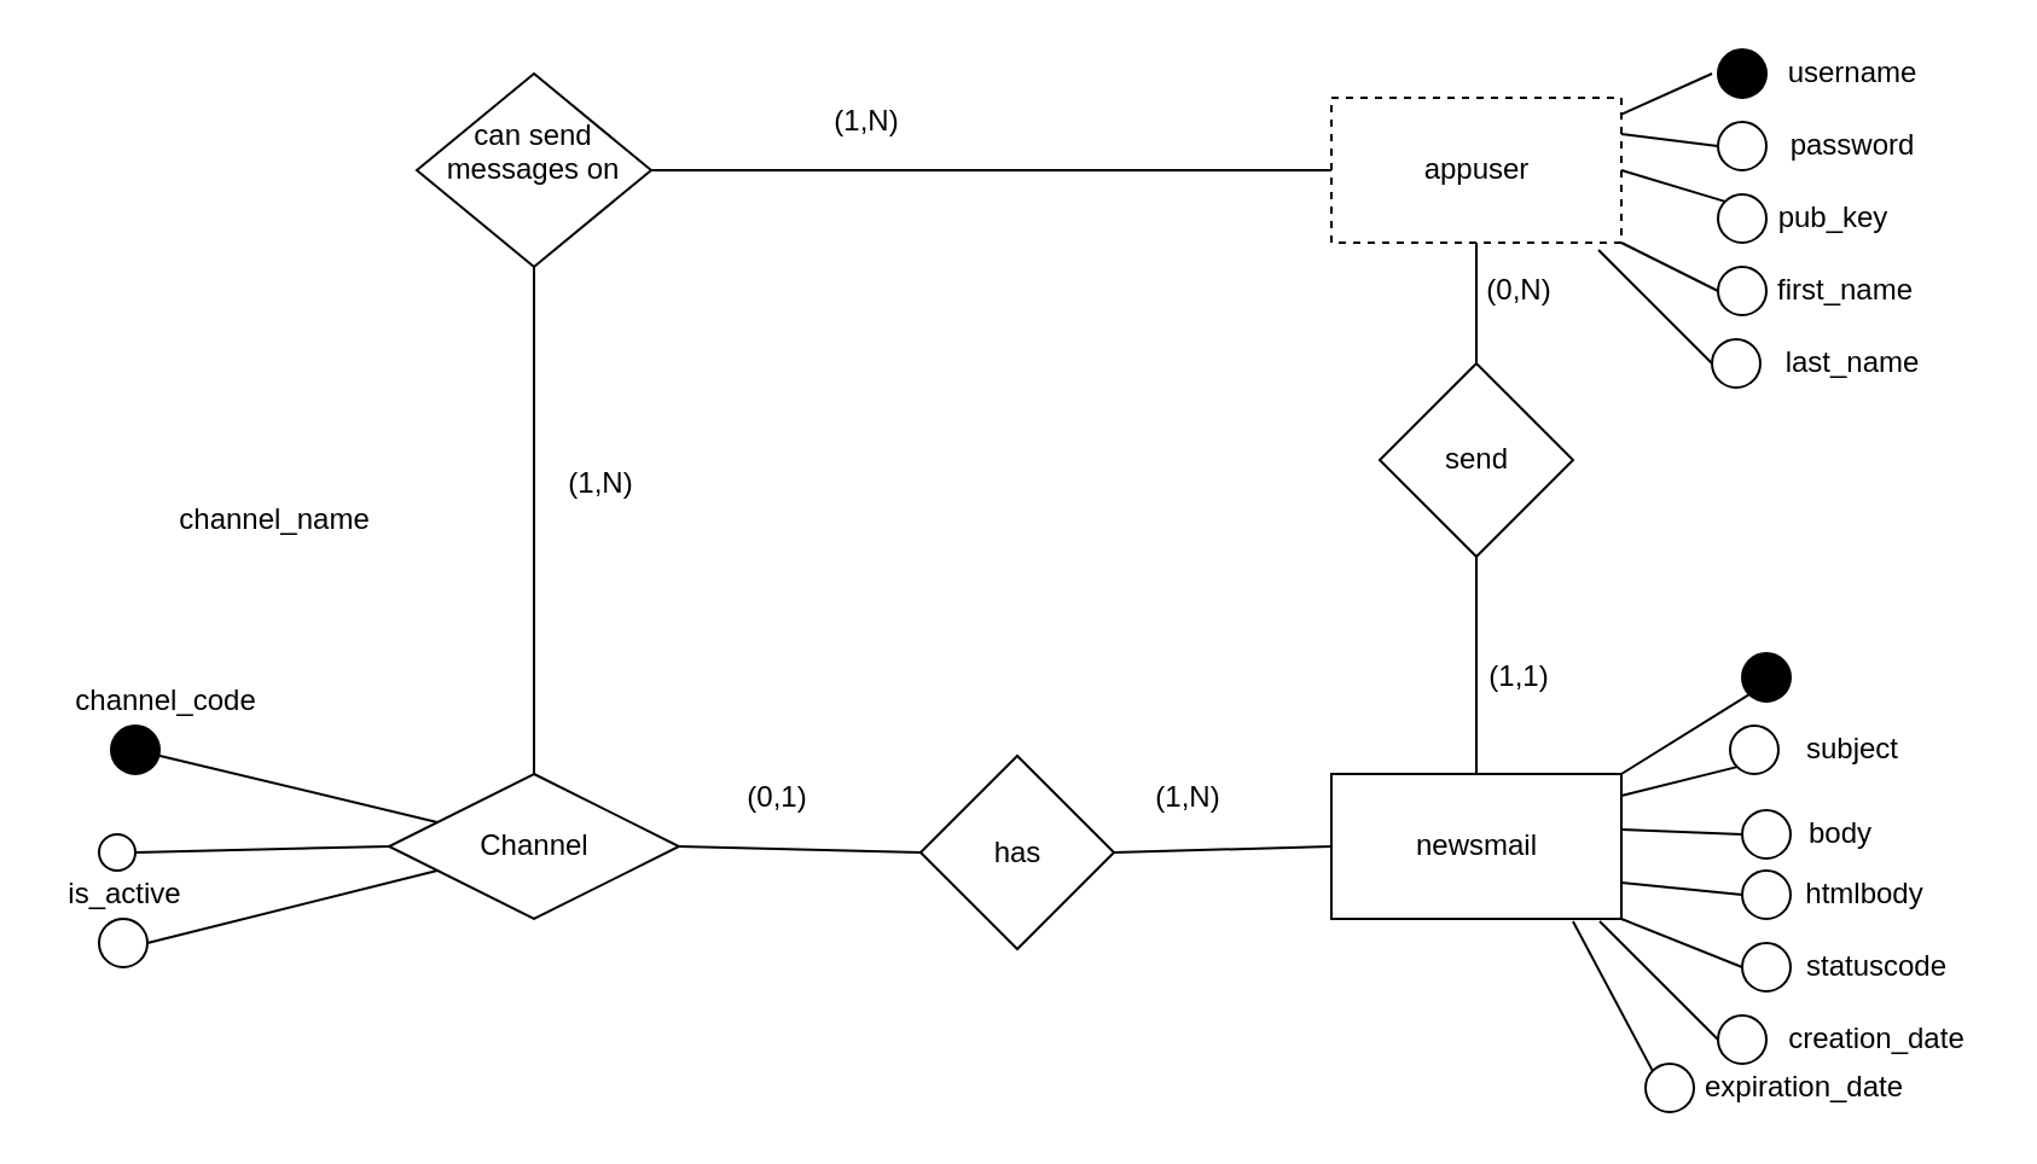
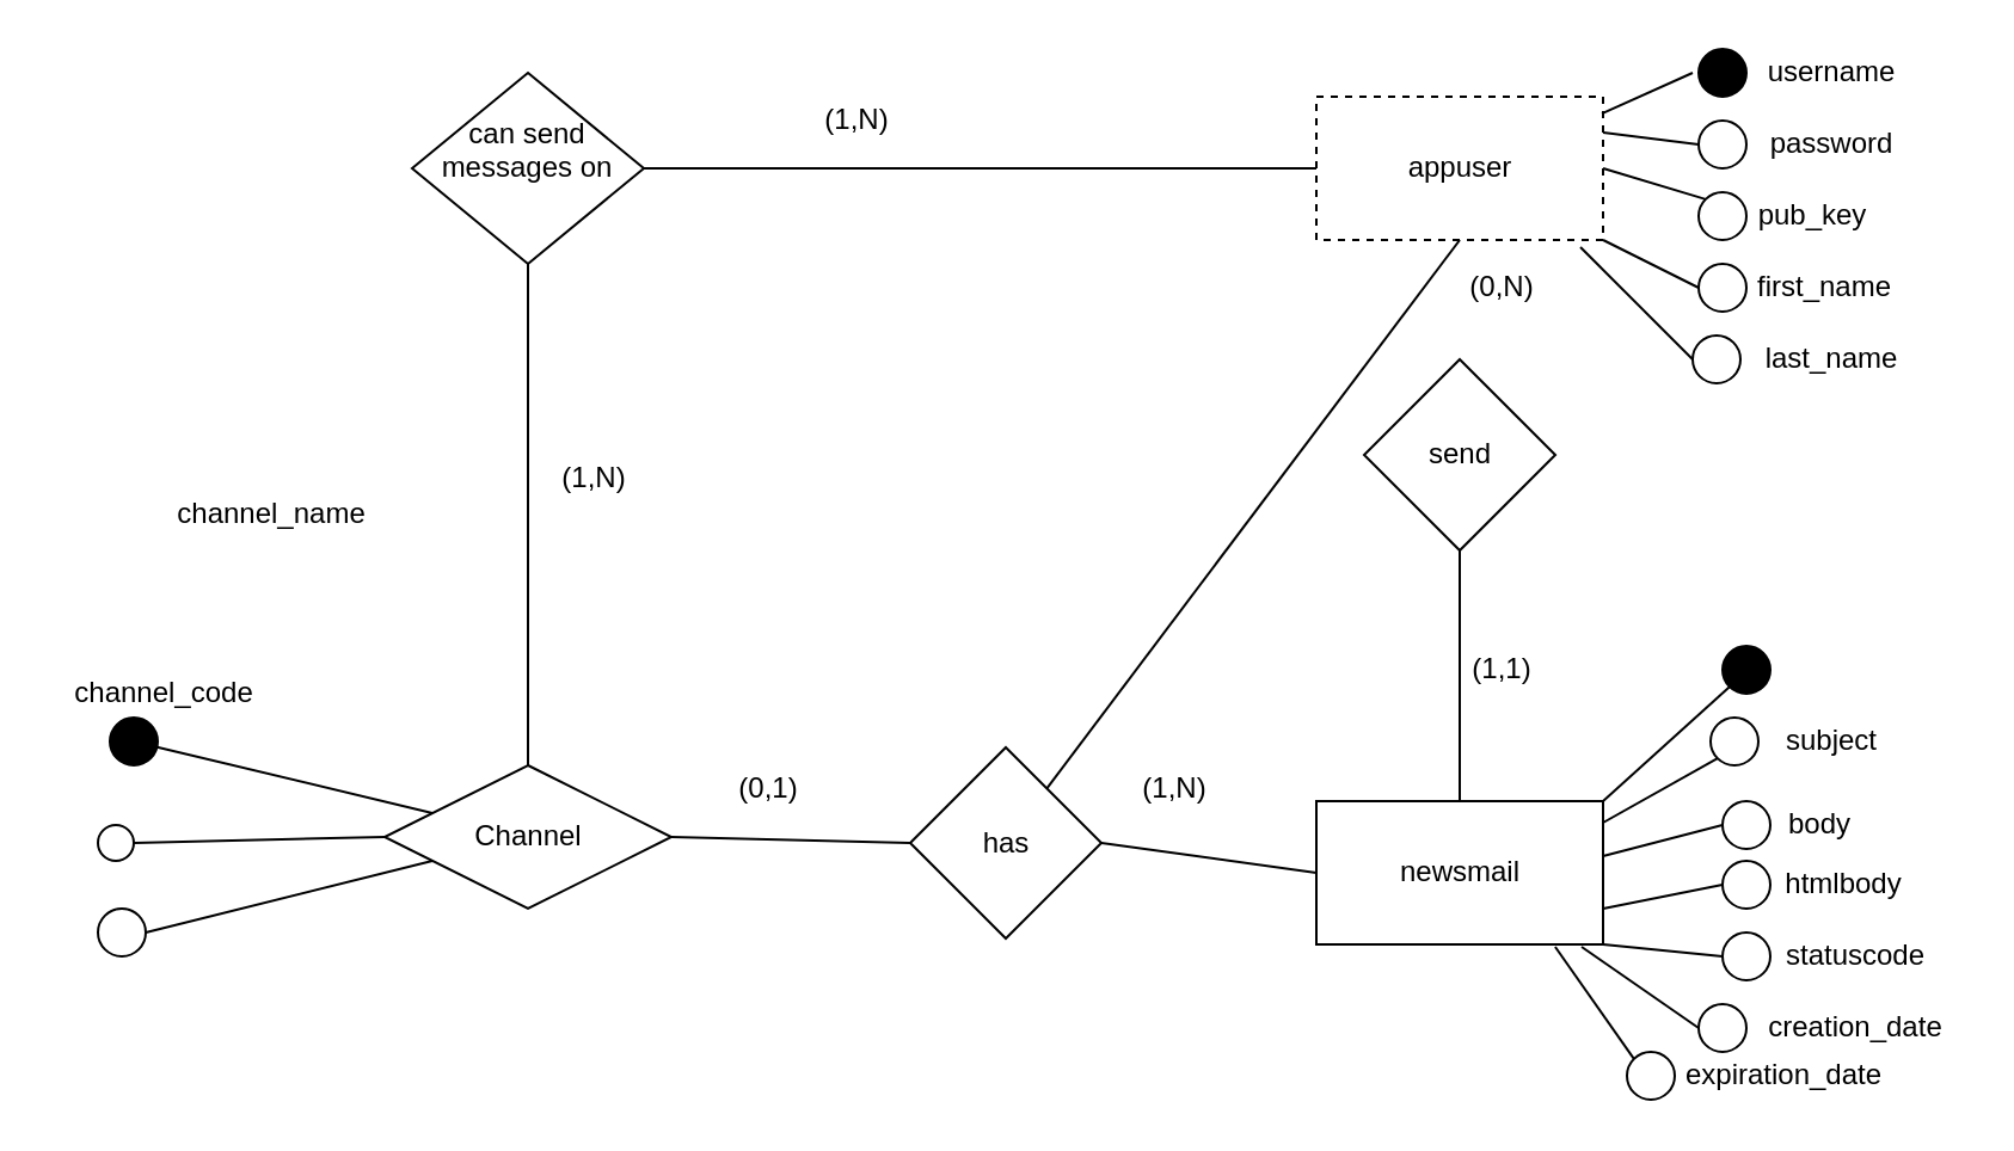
  <mxCell id="0" />
  <mxCell id="1" parent="0" />
  <mxCell id="2" value="Channel" style="rhombus;whiteSpace=wrap;html=1;" parent="1" vertex="1"><mxGeometry x="160.5" y="320" width="120" height="60" as="geometry" /></mxCell>
  <mxCell id="3" value="" style="ellipse;whiteSpace=wrap;html=1;fillColor=#000000;" parent="1" vertex="1"><mxGeometry x="45.5" y="300" width="20" height="20" as="geometry" /></mxCell>
  <mxCell id="4" value="channel_code" style="text;html=1;align=center;verticalAlign=middle;resizable=0;points=[];autosize=1;strokeColor=none;fillColor=none;" parent="1" vertex="1"><mxGeometry x="23" y="280" width="90" height="20" as="geometry" /></mxCell>
  <mxCell id="5" value="" style="endArrow=none;html=1;rounded=0;entryX=0;entryY=0.25;entryDx=0;entryDy=0;" parent="1" source="3" target="2" edge="1"><mxGeometry width="50" height="50" relative="1" as="geometry"><mxPoint x="400.5" y="550" as="sourcePoint" /><mxPoint x="140.5" y="400" as="targetPoint" /><Array as="points" /></mxGeometry></mxCell>
  <mxCell id="6" value="" style="ellipse;whiteSpace=wrap;html=1;aspect=fixed;fillColor=none;" parent="1" vertex="1"><mxGeometry x="40.5" y="345" width="15" height="15" as="geometry" /></mxCell>
  <mxCell id="7" value="" style="endArrow=none;html=1;rounded=0;exitX=1;exitY=0.5;exitDx=0;exitDy=0;entryX=0;entryY=0.5;entryDx=0;entryDy=0;" parent="1" source="6" target="2" edge="1"><mxGeometry width="50" height="50" relative="1" as="geometry"><mxPoint x="400.5" y="490" as="sourcePoint" /><mxPoint x="450.5" y="440" as="targetPoint" /></mxGeometry></mxCell>
  <mxCell id="8" value="channel_name" style="text;html=1;align=center;verticalAlign=middle;resizable=0;points=[];autosize=1;strokeColor=none;fillColor=none;" parent="1" vertex="1"><mxGeometry x="63" y="205" width="100" height="20" as="geometry" /></mxCell>
  <mxCell id="9" value="" style="ellipse;whiteSpace=wrap;html=1;aspect=fixed;fillColor=none;" parent="1" vertex="1"><mxGeometry x="40.5" y="380" width="20" height="20" as="geometry" /></mxCell>
  <mxCell id="10" value="" style="endArrow=none;html=1;rounded=0;exitX=1;exitY=0.5;exitDx=0;exitDy=0;entryX=0;entryY=0.75;entryDx=0;entryDy=0;" parent="1" source="9" target="2" edge="1"><mxGeometry width="50" height="50" relative="1" as="geometry"><mxPoint x="400.5" y="490" as="sourcePoint" /><mxPoint x="450.5" y="440" as="targetPoint" /></mxGeometry></mxCell>
- <mxCell id="11" value="is_active" style="text;html=1;align=center;verticalAlign=middle;resizable=0;points=[];autosize=1;strokeColor=none;fillColor=none;" parent="1" vertex="1"><mxGeometry x="20.5" y="360" width="60" height="20" as="geometry" /></mxCell>
- <mxCell id="12" value="newsmail" style="rounded=0;whiteSpace=wrap;html=1;fillColor=none;" parent="1" vertex="1"><mxGeometry x="550.5" y="320" width="120" height="60" as="geometry" /></mxCell>
+ <mxCell id="12" value="newsmail" style="rounded=0;whiteSpace=wrap;html=1;fillColor=none;" parent="1" vertex="1"><mxGeometry x="550.5" y="335" width="120" height="60" as="geometry" /></mxCell>
  <mxCell id="13" value="" style="ellipse;whiteSpace=wrap;html=1;fillColor=#000000;" parent="1" vertex="1"><mxGeometry x="720.5" y="270" width="20" height="20" as="geometry" /></mxCell>
  <mxCell id="14" value="" style="endArrow=none;html=1;rounded=0;exitX=0;exitY=1;exitDx=0;exitDy=0;entryX=1;entryY=0;entryDx=0;entryDy=0;" parent="1" source="13" target="12" edge="1"><mxGeometry width="50" height="50" relative="1" as="geometry"><mxPoint x="440.5" y="490" as="sourcePoint" /><mxPoint x="490.5" y="440" as="targetPoint" /></mxGeometry></mxCell>
  <mxCell id="15" value="" style="ellipse;whiteSpace=wrap;html=1;aspect=fixed;fillColor=none;" parent="1" vertex="1"><mxGeometry x="715.5" y="300" width="20" height="20" as="geometry" /></mxCell>
  <mxCell id="16" value="" style="endArrow=none;html=1;rounded=0;exitX=0;exitY=1;exitDx=0;exitDy=0;entryX=1;entryY=0.15;entryDx=0;entryDy=0;entryPerimeter=0;" parent="1" source="15" target="12" edge="1"><mxGeometry width="50" height="50" relative="1" as="geometry"><mxPoint x="440.5" y="490" as="sourcePoint" /><mxPoint x="490.5" y="440" as="targetPoint" /></mxGeometry></mxCell>
  <mxCell id="17" value="subject" style="text;html=1;align=center;verticalAlign=middle;resizable=0;points=[];autosize=1;strokeColor=none;fillColor=none;" parent="1" vertex="1"><mxGeometry x="735.5" y="300" width="60" height="20" as="geometry" /></mxCell>
  <mxCell id="18" value="" style="ellipse;whiteSpace=wrap;html=1;aspect=fixed;fillColor=none;" parent="1" vertex="1"><mxGeometry x="720.5" y="335" width="20" height="20" as="geometry" /></mxCell>
  <mxCell id="19" value="" style="endArrow=none;html=1;rounded=0;exitX=1;exitY=0.383;exitDx=0;exitDy=0;entryX=0;entryY=0.5;entryDx=0;entryDy=0;exitPerimeter=0;" parent="1" source="12" target="18" edge="1"><mxGeometry width="50" height="50" relative="1" as="geometry"><mxPoint x="440.5" y="490" as="sourcePoint" /><mxPoint x="490.5" y="440" as="targetPoint" /></mxGeometry></mxCell>
  <mxCell id="20" value="body" style="text;html=1;align=center;verticalAlign=middle;resizable=0;points=[];autosize=1;strokeColor=none;fillColor=none;" parent="1" vertex="1"><mxGeometry x="740.5" y="335" width="40" height="20" as="geometry" /></mxCell>
  <mxCell id="21" value="" style="ellipse;whiteSpace=wrap;html=1;aspect=fixed;fillColor=none;" parent="1" vertex="1"><mxGeometry x="720.5" y="360" width="20" height="20" as="geometry" /></mxCell>
  <mxCell id="22" value="" style="endArrow=none;html=1;rounded=0;exitX=1;exitY=0.75;exitDx=0;exitDy=0;entryX=0;entryY=0.5;entryDx=0;entryDy=0;" parent="1" source="12" target="21" edge="1"><mxGeometry width="50" height="50" relative="1" as="geometry"><mxPoint x="440.5" y="490" as="sourcePoint" /><mxPoint x="490.5" y="440" as="targetPoint" /></mxGeometry></mxCell>
  <mxCell id="23" value="htmlbody" style="text;html=1;align=center;verticalAlign=middle;resizable=0;points=[];autosize=1;strokeColor=none;fillColor=none;" parent="1" vertex="1"><mxGeometry x="735.5" y="360" width="70" height="20" as="geometry" /></mxCell>
  <mxCell id="24" value="" style="ellipse;whiteSpace=wrap;html=1;fillColor=none;" parent="1" vertex="1"><mxGeometry x="720.5" y="390" width="20" height="20" as="geometry" /></mxCell>
  <mxCell id="25" value="" style="endArrow=none;html=1;rounded=0;exitX=0;exitY=0.5;exitDx=0;exitDy=0;entryX=1;entryY=1;entryDx=0;entryDy=0;" parent="1" source="24" target="12" edge="1"><mxGeometry width="50" height="50" relative="1" as="geometry"><mxPoint x="440.5" y="420" as="sourcePoint" /><mxPoint x="490.5" y="370" as="targetPoint" /></mxGeometry></mxCell>
  <mxCell id="26" value="statuscode" style="text;html=1;align=center;verticalAlign=middle;resizable=0;points=[];autosize=1;strokeColor=none;fillColor=none;" parent="1" vertex="1"><mxGeometry x="735.5" y="390" width="80" height="20" as="geometry" /></mxCell>
  <mxCell id="27" value="" style="ellipse;whiteSpace=wrap;html=1;aspect=fixed;fillColor=none;" parent="1" vertex="1"><mxGeometry x="710.5" y="420" width="20" height="20" as="geometry" /></mxCell>
  <mxCell id="28" value="" style="endArrow=none;html=1;rounded=0;exitX=0;exitY=0.5;exitDx=0;exitDy=0;entryX=0.925;entryY=1.017;entryDx=0;entryDy=0;entryPerimeter=0;" parent="1" source="27" target="12" edge="1"><mxGeometry width="50" height="50" relative="1" as="geometry"><mxPoint x="440.5" y="420" as="sourcePoint" /><mxPoint x="490.5" y="370" as="targetPoint" /></mxGeometry></mxCell>
  <mxCell id="29" value="creation_date" style="text;html=1;align=center;verticalAlign=middle;resizable=0;points=[];autosize=1;strokeColor=none;fillColor=none;" parent="1" vertex="1"><mxGeometry x="730.5" y="420" width="90" height="20" as="geometry" /></mxCell>
  <mxCell id="30" value="" style="ellipse;whiteSpace=wrap;html=1;aspect=fixed;fillColor=none;" parent="1" vertex="1"><mxGeometry x="680.5" y="440" width="20" height="20" as="geometry" /></mxCell>
  <mxCell id="31" value="" style="endArrow=none;html=1;rounded=0;exitX=0;exitY=0;exitDx=0;exitDy=0;entryX=0.833;entryY=1.017;entryDx=0;entryDy=0;entryPerimeter=0;" parent="1" source="30" target="12" edge="1"><mxGeometry width="50" height="50" relative="1" as="geometry"><mxPoint x="440.5" y="470" as="sourcePoint" /><mxPoint x="490.5" y="420" as="targetPoint" /></mxGeometry></mxCell>
  <mxCell id="32" value="expiration_date" style="text;html=1;align=center;verticalAlign=middle;resizable=0;points=[];autosize=1;strokeColor=none;fillColor=none;" parent="1" vertex="1"><mxGeometry x="695.5" y="440" width="100" height="20" as="geometry" /></mxCell>
  <mxCell id="33" value="has" style="rhombus;whiteSpace=wrap;html=1;fillColor=none;" parent="1" vertex="1"><mxGeometry x="380.5" y="312.5" width="80" height="80" as="geometry" /></mxCell>
  <mxCell id="34" value="" style="endArrow=none;html=1;rounded=0;exitX=1;exitY=0.5;exitDx=0;exitDy=0;entryX=0;entryY=0.5;entryDx=0;entryDy=0;" parent="1" source="2" target="33" edge="1"><mxGeometry width="50" height="50" relative="1" as="geometry"><mxPoint x="440.5" y="470" as="sourcePoint" /><mxPoint x="490.5" y="420" as="targetPoint" /></mxGeometry></mxCell>
  <mxCell id="35" value="(0,1)" style="text;html=1;align=center;verticalAlign=middle;resizable=0;points=[];autosize=1;strokeColor=none;fillColor=none;" parent="1" vertex="1"><mxGeometry x="300.5" y="320" width="40" height="20" as="geometry" /></mxCell>
  <mxCell id="36" value="" style="endArrow=none;html=1;rounded=0;exitX=0;exitY=0.5;exitDx=0;exitDy=0;entryX=1;entryY=0.5;entryDx=0;entryDy=0;" parent="1" source="12" target="33" edge="1"><mxGeometry width="50" height="50" relative="1" as="geometry"><mxPoint x="440.5" y="470" as="sourcePoint" /><mxPoint x="490.5" y="420" as="targetPoint" /></mxGeometry></mxCell>
  <mxCell id="37" value="(1,N)" style="text;html=1;align=center;verticalAlign=middle;resizable=0;points=[];autosize=1;strokeColor=none;fillColor=none;" parent="1" vertex="1"><mxGeometry x="470.5" y="320" width="40" height="20" as="geometry" /></mxCell>
  <mxCell id="38" value="appuser" style="rounded=0;whiteSpace=wrap;html=1;fillColor=none;dashed=1;" parent="1" vertex="1"><mxGeometry x="550.5" y="40" width="120" height="60" as="geometry" /></mxCell>
  <mxCell id="39" value="" style="ellipse;whiteSpace=wrap;html=1;aspect=fixed;fillColor=#000000;" parent="1" vertex="1"><mxGeometry x="710.5" y="20" width="20" height="20" as="geometry" /></mxCell>
  <mxCell id="40" value="" style="endArrow=none;html=1;rounded=0;entryX=0.996;entryY=0.117;entryDx=0;entryDy=0;entryPerimeter=0;" parent="1" target="38" edge="1"><mxGeometry width="50" height="50" relative="1" as="geometry"><mxPoint x="708" y="30" as="sourcePoint" /><mxPoint x="557.5" y="40" as="targetPoint" /></mxGeometry></mxCell>
  <mxCell id="41" value="username" style="text;html=1;align=center;verticalAlign=middle;resizable=0;points=[];autosize=1;strokeColor=none;fillColor=none;" parent="1" vertex="1"><mxGeometry x="730.5" y="20" width="70" height="20" as="geometry" /></mxCell>
  <mxCell id="42" value="" style="ellipse;whiteSpace=wrap;html=1;aspect=fixed;fillColor=none;" parent="1" vertex="1"><mxGeometry x="710.5" y="50" width="20" height="20" as="geometry" /></mxCell>
  <mxCell id="43" value="" style="endArrow=none;html=1;rounded=0;exitX=0;exitY=0.5;exitDx=0;exitDy=0;entryX=1;entryY=0.25;entryDx=0;entryDy=0;" parent="1" source="42" target="38" edge="1"><mxGeometry width="50" height="50" relative="1" as="geometry"><mxPoint x="657.5" y="-10" as="sourcePoint" /><mxPoint x="477.5" y="180" as="targetPoint" /></mxGeometry></mxCell>
  <mxCell id="44" value="password" style="text;html=1;align=center;verticalAlign=middle;resizable=0;points=[];autosize=1;strokeColor=none;fillColor=none;" parent="1" vertex="1"><mxGeometry x="730.5" y="50" width="70" height="20" as="geometry" /></mxCell>
  <mxCell id="45" value="send" style="rhombus;whiteSpace=wrap;html=1;fillColor=none;" parent="1" vertex="1"><mxGeometry x="570.5" y="150" width="80" height="80" as="geometry" /></mxCell>
  <mxCell id="46" value="" style="endArrow=none;html=1;rounded=0;exitX=0.5;exitY=1;exitDx=0;exitDy=0;entryX=0.5;entryY=0;entryDx=0;entryDy=0;" parent="1" source="45" target="12" edge="1"><mxGeometry width="50" height="50" relative="1" as="geometry"><mxPoint x="427.5" y="330" as="sourcePoint" /><mxPoint x="477.5" y="280" as="targetPoint" /></mxGeometry></mxCell>
- <mxCell id="47" value="" style="endArrow=none;html=1;rounded=0;exitX=0.5;exitY=1;exitDx=0;exitDy=0;" parent="1" source="38" target="45" edge="1"><mxGeometry width="50" height="50" relative="1" as="geometry"><mxPoint x="427.5" y="330" as="sourcePoint" /><mxPoint x="477.5" y="280" as="targetPoint" /></mxGeometry></mxCell>
+ <mxCell id="47" value="" style="endArrow=none;html=1;rounded=0;exitX=0.5;exitY=1;exitDx=0;exitDy=0;" parent="1" source="38" target="33" edge="1"><mxGeometry width="50" height="50" relative="1" as="geometry"><mxPoint x="427.5" y="330" as="sourcePoint" /><mxPoint x="477.5" y="280" as="targetPoint" /></mxGeometry></mxCell>
  <mxCell id="48" value="&lt;div&gt;(0,N)&lt;/div&gt;" style="text;html=1;align=center;verticalAlign=middle;resizable=0;points=[];autosize=1;strokeColor=none;fillColor=none;" parent="1" vertex="1"><mxGeometry x="607.5" y="110" width="40" height="20" as="geometry" /></mxCell>
  <mxCell id="49" value="(1,1)" style="text;html=1;align=center;verticalAlign=middle;resizable=0;points=[];autosize=1;strokeColor=none;fillColor=none;" parent="1" vertex="1"><mxGeometry x="607.5" y="270" width="40" height="20" as="geometry" /></mxCell>
  <mxCell id="50" value="&lt;div&gt;can send messages on&lt;/div&gt;&lt;div&gt;&lt;br&gt;&lt;/div&gt;" style="rhombus;whiteSpace=wrap;html=1;fillColor=none;" parent="1" vertex="1"><mxGeometry x="172" y="30" width="97" height="80" as="geometry" /></mxCell>
  <mxCell id="51" value="" style="endArrow=none;html=1;rounded=0;exitX=1;exitY=0.5;exitDx=0;exitDy=0;entryX=0;entryY=0.5;entryDx=0;entryDy=0;" parent="1" source="50" target="38" edge="1"><mxGeometry width="50" height="50" relative="1" as="geometry"><mxPoint x="427.5" y="270" as="sourcePoint" /><mxPoint x="477.5" y="220" as="targetPoint" /></mxGeometry></mxCell>
  <mxCell id="52" value="" style="endArrow=none;html=1;rounded=0;exitX=0.5;exitY=1;exitDx=0;exitDy=0;entryX=0.5;entryY=0;entryDx=0;entryDy=0;" parent="1" source="50" target="2" edge="1"><mxGeometry width="50" height="50" relative="1" as="geometry"><mxPoint x="427.5" y="270" as="sourcePoint" /><mxPoint x="477.5" y="220" as="targetPoint" /></mxGeometry></mxCell>
  <mxCell id="53" value="(1,N)" style="text;html=1;align=center;verticalAlign=middle;resizable=0;points=[];autosize=1;strokeColor=none;fillColor=none;" parent="1" vertex="1"><mxGeometry x="337.5" y="40" width="40" height="20" as="geometry" /></mxCell>
  <mxCell id="54" value="(1,N)" style="text;html=1;align=center;verticalAlign=middle;resizable=0;points=[];autosize=1;strokeColor=none;fillColor=none;" parent="1" vertex="1"><mxGeometry x="227.5" y="190" width="40" height="20" as="geometry" /></mxCell>
  <mxCell id="55" value="" style="ellipse;whiteSpace=wrap;html=1;aspect=fixed;" parent="1" vertex="1"><mxGeometry x="710.5" y="80" width="20" height="20" as="geometry" /></mxCell>
  <mxCell id="56" value="" style="endArrow=none;html=1;rounded=0;entryX=1;entryY=0.5;entryDx=0;entryDy=0;exitX=0;exitY=0;exitDx=0;exitDy=0;" parent="1" source="55" target="38" edge="1"><mxGeometry width="50" height="50" relative="1" as="geometry"><mxPoint x="708" y="80" as="sourcePoint" /><mxPoint x="678" y="-40" as="targetPoint" /></mxGeometry></mxCell>
  <mxCell id="57" value="&lt;div&gt;pub_key&lt;/div&gt;" style="text;html=1;align=center;verticalAlign=middle;resizable=0;points=[];autosize=1;strokeColor=none;fillColor=none;" parent="1" vertex="1"><mxGeometry x="728" y="80" width="60" height="20" as="geometry" /></mxCell>
  <mxCell id="58" value="" style="ellipse;whiteSpace=wrap;html=1;aspect=fixed;" parent="1" vertex="1"><mxGeometry x="710.5" y="110" width="20" height="20" as="geometry" /></mxCell>
  <mxCell id="59" value="" style="endArrow=none;html=1;rounded=0;exitX=0;exitY=0.5;exitDx=0;exitDy=0;entryX=1;entryY=1;entryDx=0;entryDy=0;" parent="1" source="58" target="38" edge="1"><mxGeometry width="50" height="50" relative="1" as="geometry"><mxPoint x="628" y="10" as="sourcePoint" /><mxPoint x="678" y="-40" as="targetPoint" /></mxGeometry></mxCell>
  <mxCell id="60" value="first_name" style="text;html=1;align=center;verticalAlign=middle;resizable=0;points=[];autosize=1;strokeColor=none;fillColor=none;" parent="1" vertex="1"><mxGeometry x="728" y="110" width="70" height="20" as="geometry" /></mxCell>
  <mxCell id="61" value="" style="ellipse;whiteSpace=wrap;html=1;aspect=fixed;" parent="1" vertex="1"><mxGeometry x="708" y="140" width="20" height="20" as="geometry" /></mxCell>
  <mxCell id="62" value="" style="endArrow=none;html=1;rounded=0;exitX=0;exitY=0.5;exitDx=0;exitDy=0;entryX=0.921;entryY=1.05;entryDx=0;entryDy=0;entryPerimeter=0;" parent="1" source="61" target="38" edge="1"><mxGeometry width="50" height="50" relative="1" as="geometry"><mxPoint x="628" y="10" as="sourcePoint" /><mxPoint x="678" y="-40" as="targetPoint" /></mxGeometry></mxCell>
  <mxCell id="63" value="last_name" style="text;html=1;align=center;verticalAlign=middle;resizable=0;points=[];autosize=1;strokeColor=none;fillColor=none;" parent="1" vertex="1"><mxGeometry x="730.5" y="140" width="70" height="20" as="geometry" /></mxCell>
